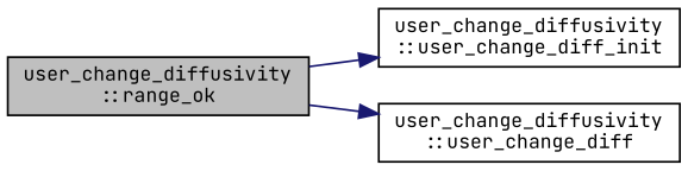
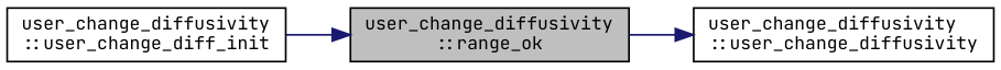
  digraph {
    fontname="JetBrains Mono"
    rankdir=RL
    node [color=black fillcolor=white fontname="JetBrains Mono" fontsize=10 shape=record style=filled]
    edge [color=midnightblue dir=back fontname="JetBrains Mono" fontsize=10 labelfontname=Helvetica labelfontsize=10 style=solid]
    n1 [fillcolor=grey75 fontcolor=black height=0.2 label="user_change_diffusivity\l::range_ok" width=0.4]
    n2 [height=0.2 label="user_change_diffusivity\l::user_change_diff_init" width=0.4]
-   n3 [height=0.2 label="user_change_diffusivity\l::user_change_diff" width=0.4]
-   n2 -> n1
+   n3 [height=0.2 label="user_change_diffusivity\l::user_change_diffusivity" width=0.4]
+   n1 -> n2
    n3 -> n1
  }
